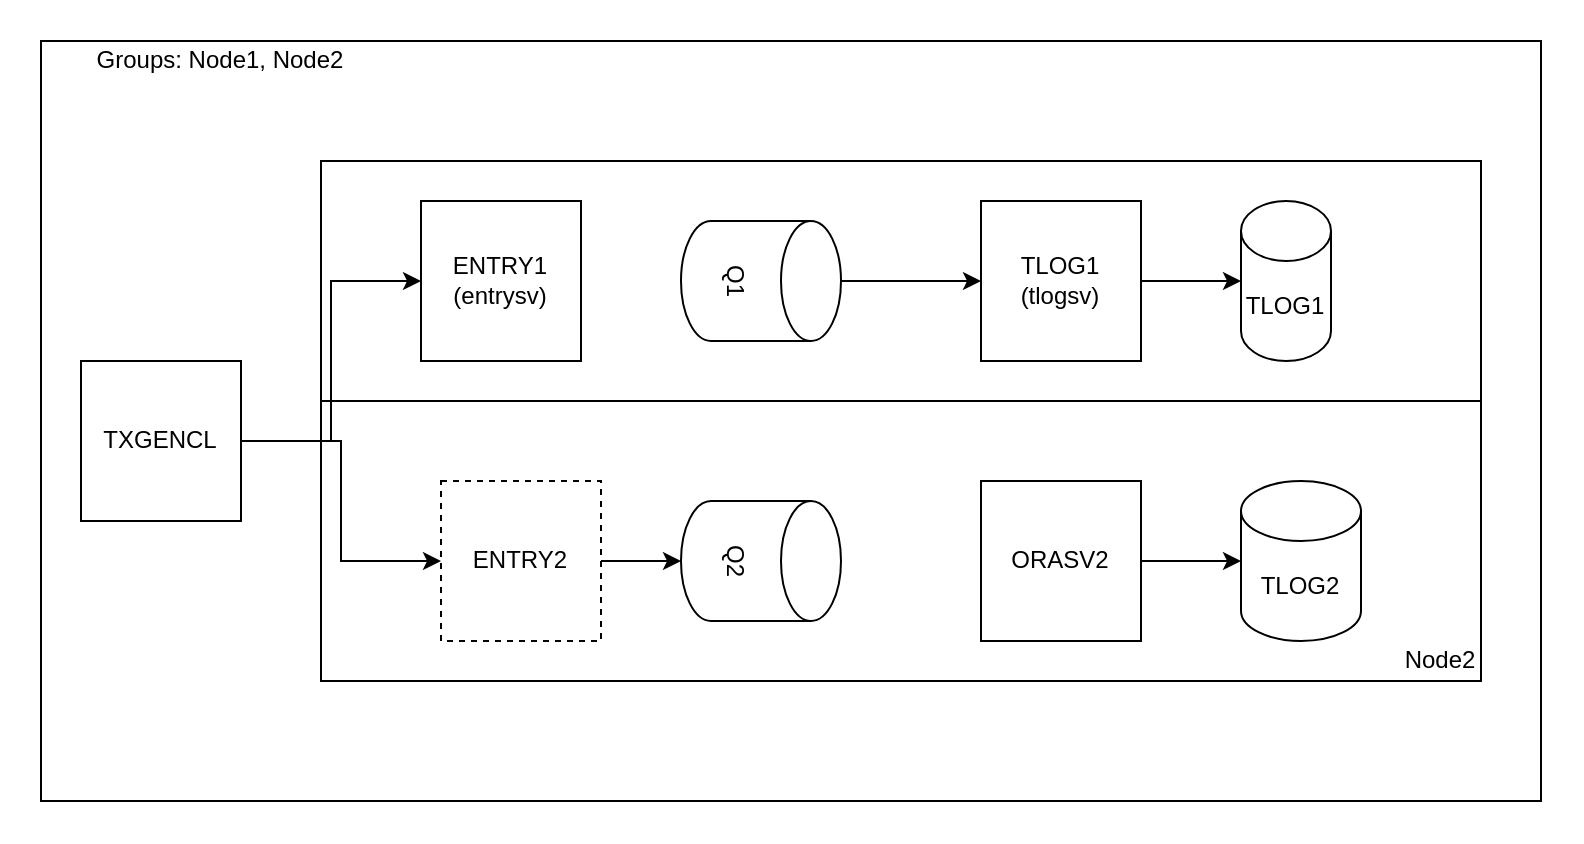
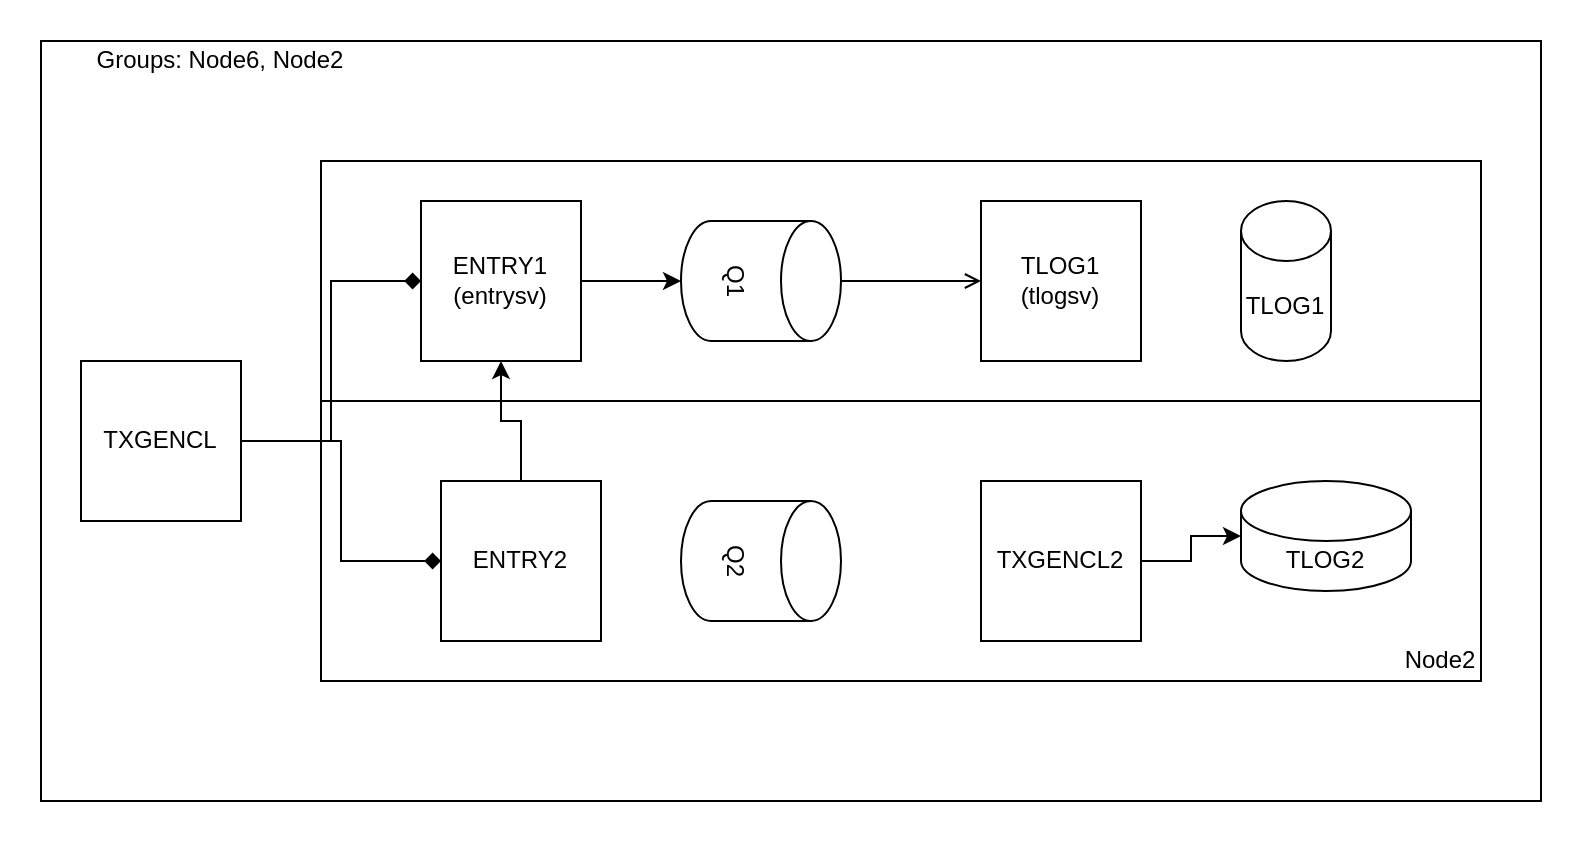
  <mxCell id="0" />
  <mxCell id="1" parent="0" />
  <mxCell id="2" value="" style="rounded=0;whiteSpace=wrap;html=1;" parent="1" vertex="1"><mxGeometry x="20" y="20" width="750" height="380" as="geometry" /></mxCell>
  <mxCell id="3" value="" style="rounded=0;whiteSpace=wrap;html=1;" parent="1" vertex="1"><mxGeometry x="160" y="80" width="580" height="140" as="geometry" /></mxCell>
  <mxCell id="4" value="" style="rounded=0;whiteSpace=wrap;html=1;" parent="1" vertex="1"><mxGeometry x="160" y="200" width="580" height="140" as="geometry" /></mxCell>
- <mxCell id="5" style="edgeStyle=orthogonalEdgeStyle;rounded=0;orthogonalLoop=1;jettySize=auto;html=1;entryX=0;entryY=0.5;entryDx=0;entryDy=0;" parent="1" source="7" target="9" edge="1"><mxGeometry relative="1" as="geometry" /></mxCell>
- <mxCell id="6" style="edgeStyle=orthogonalEdgeStyle;rounded=0;orthogonalLoop=1;jettySize=auto;html=1;entryX=0;entryY=0.5;entryDx=0;entryDy=0;" parent="1" source="7" target="11" edge="1"><mxGeometry relative="1" as="geometry" /></mxCell>
+ <mxCell id="5" style="edgeStyle=orthogonalEdgeStyle;rounded=0;orthogonalLoop=1;jettySize=auto;html=1;entryX=0;entryY=0.5;entryDx=0;entryDy=0;endArrow=diamond;" parent="1" source="7" target="9" edge="1"><mxGeometry relative="1" as="geometry" /></mxCell>
+ <mxCell id="6" style="edgeStyle=orthogonalEdgeStyle;rounded=0;orthogonalLoop=1;jettySize=auto;html=1;entryX=0;entryY=0.5;entryDx=0;entryDy=0;endArrow=diamond;" parent="1" source="7" target="11" edge="1"><mxGeometry relative="1" as="geometry" /></mxCell>
  <mxCell id="7" value="TXGENCL" style="whiteSpace=wrap;html=1;aspect=fixed;" parent="1" vertex="1"><mxGeometry x="40" y="180" width="80" height="80" as="geometry" /></mxCell>
+ <mxCell id="8" style="edgeStyle=orthogonalEdgeStyle;rounded=0;orthogonalLoop=1;jettySize=auto;html=1;exitX=1;exitY=0.5;exitDx=0;exitDy=0;entryX=0.5;entryY=1;entryDx=0;entryDy=0;entryPerimeter=0;" parent="1" source="9" target="14" edge="1"><mxGeometry relative="1" as="geometry" /></mxCell>
  <mxCell id="9" value="ENTRY1&lt;br&gt;(entrysv)" style="whiteSpace=wrap;html=1;aspect=fixed;" parent="1" vertex="1"><mxGeometry x="210" y="100" width="80" height="80" as="geometry" /></mxCell>
- <mxCell id="10" style="edgeStyle=orthogonalEdgeStyle;rounded=0;orthogonalLoop=1;jettySize=auto;html=1;" parent="1" source="11" target="12" edge="1"><mxGeometry relative="1" as="geometry" /></mxCell>
- <mxCell id="11" value="ENTRY2" style="whiteSpace=wrap;html=1;aspect=fixed;dashed=1;" parent="1" vertex="1"><mxGeometry x="220" y="240" width="80" height="80" as="geometry" /></mxCell>
+ <mxCell id="10" style="edgeStyle=orthogonalEdgeStyle;rounded=0;orthogonalLoop=1;jettySize=auto;html=1;" parent="1" source="11" target="9" edge="1"><mxGeometry relative="1" as="geometry" /></mxCell>
+ <mxCell id="11" value="ENTRY2" style="whiteSpace=wrap;html=1;aspect=fixed;" parent="1" vertex="1"><mxGeometry x="220" y="240" width="80" height="80" as="geometry" /></mxCell>
  <mxCell id="12" value="Q2" style="shape=cylinder3;whiteSpace=wrap;html=1;boundedLbl=1;backgroundOutline=1;size=15;rotation=90;" parent="1" vertex="1"><mxGeometry x="350" y="240" width="60" height="80" as="geometry" /></mxCell>
- <mxCell id="13" style="edgeStyle=orthogonalEdgeStyle;rounded=0;orthogonalLoop=1;jettySize=auto;html=1;entryX=0;entryY=0.5;entryDx=0;entryDy=0;" parent="1" source="14" target="16" edge="1"><mxGeometry relative="1" as="geometry" /></mxCell>
+ <mxCell id="13" style="edgeStyle=orthogonalEdgeStyle;rounded=0;orthogonalLoop=1;jettySize=auto;html=1;entryX=0;entryY=0.5;entryDx=0;entryDy=0;endArrow=open;" parent="1" source="14" target="16" edge="1"><mxGeometry relative="1" as="geometry" /></mxCell>
  <mxCell id="14" value="Q1" style="shape=cylinder3;whiteSpace=wrap;html=1;boundedLbl=1;backgroundOutline=1;size=15;rotation=90;" parent="1" vertex="1"><mxGeometry x="350" y="100" width="60" height="80" as="geometry" /></mxCell>
- <mxCell id="15" style="edgeStyle=orthogonalEdgeStyle;rounded=0;orthogonalLoop=1;jettySize=auto;html=1;exitX=1;exitY=0.5;exitDx=0;exitDy=0;" parent="1" source="16" target="19" edge="1"><mxGeometry relative="1" as="geometry" /></mxCell>
  <mxCell id="16" value="TLOG1&lt;br&gt;(tlogsv)" style="whiteSpace=wrap;html=1;aspect=fixed;" parent="1" vertex="1"><mxGeometry x="490" y="100" width="80" height="80" as="geometry" /></mxCell>
  <mxCell id="17" style="edgeStyle=orthogonalEdgeStyle;rounded=0;orthogonalLoop=1;jettySize=auto;html=1;exitX=1;exitY=0.5;exitDx=0;exitDy=0;entryX=0;entryY=0.5;entryDx=0;entryDy=0;entryPerimeter=0;" parent="1" source="18" target="20" edge="1"><mxGeometry relative="1" as="geometry" /></mxCell>
- <mxCell id="18" value="ORASV2" style="whiteSpace=wrap;html=1;aspect=fixed;" parent="1" vertex="1"><mxGeometry x="490" y="240" width="80" height="80" as="geometry" /></mxCell>
+ <mxCell id="18" value="TXGENCL2" style="whiteSpace=wrap;html=1;aspect=fixed;" parent="1" vertex="1"><mxGeometry x="490" y="240" width="80" height="80" as="geometry" /></mxCell>
  <mxCell id="19" value="TLOG1" style="shape=cylinder3;whiteSpace=wrap;html=1;boundedLbl=1;backgroundOutline=1;size=15;" parent="1" vertex="1"><mxGeometry x="620" y="100" width="45" height="80" as="geometry" /></mxCell>
- <mxCell id="20" value="TLOG2" style="shape=cylinder3;whiteSpace=wrap;html=1;boundedLbl=1;backgroundOutline=1;size=15;" parent="1" vertex="1"><mxGeometry x="620" y="240" width="60" height="80" as="geometry" /></mxCell>
- <mxCell id="21" value="Groups: Node1, Node2" style="text;html=1;strokeColor=none;fillColor=none;align=center;verticalAlign=middle;whiteSpace=wrap;rounded=0;" parent="1" vertex="1"><mxGeometry x="20" y="20" width="180" height="20" as="geometry" /></mxCell>
+ <mxCell id="20" value="TLOG2" style="shape=cylinder3;whiteSpace=wrap;html=1;boundedLbl=1;backgroundOutline=1;size=15;" parent="1" vertex="1"><mxGeometry x="620" y="240" width="85" height="55" as="geometry" /></mxCell>
+ <mxCell id="21" value="Groups: Node6, Node2" style="text;html=1;strokeColor=none;fillColor=none;align=center;verticalAlign=middle;whiteSpace=wrap;rounded=0;" parent="1" vertex="1"><mxGeometry x="20" y="20" width="180" height="20" as="geometry" /></mxCell>
  <mxCell id="22" value="Node2" style="text;html=1;strokeColor=none;fillColor=none;align=center;verticalAlign=middle;whiteSpace=wrap;rounded=0;" parent="1" vertex="1"><mxGeometry x="700" y="320" width="40" height="20" as="geometry" /></mxCell>
